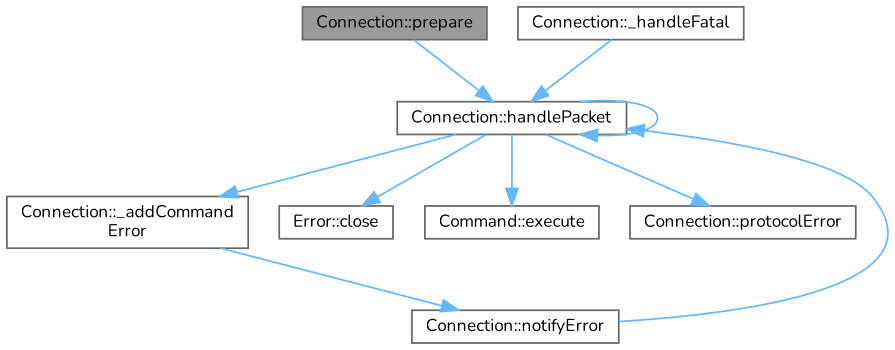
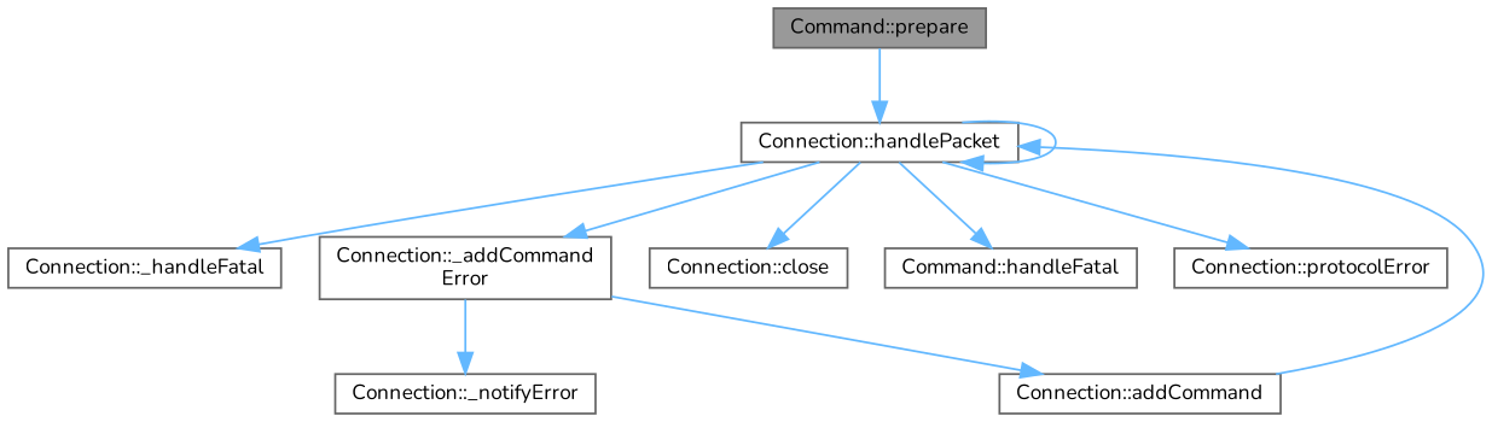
  digraph {
    fontname=Nunito
    rankdir=TB
    node [color=grey40 fillcolor=white fontname=Nunito fontsize=10 shape=box style=filled]
    edge [color=steelblue1 fontname=Nunito fontsize=10 labelfontname=Helvetica labelfontsize=10 style=solid]
-   n1 [color=gray40 fillcolor=grey60 fontcolor=black height=0.2 label="Connection::prepare" width=0.4]
+   n1 [color=gray40 fillcolor=grey60 fontcolor=black height=0.2 label="Command::prepare" width=0.4]
    n2 [height=0.2 label="Connection::handlePacket" width=0.4]
-   n3 [height=0.2 label="Connection::notifyError" width=0.4]
+   n3 [height=0.2 label="Connection::addCommand" width=0.4]
    n4 [height=0.2 label="Connection::_handleFatal" width=0.4]
    n5 [height=0.2 label="Connection::_addCommand\lError" width=0.4]
-   n6 [height=0.2 label="Error::close" width=0.4]
-   n7 [height=0.2 label="Command::execute" width=0.4]
+   n6 [height=0.2 label="Connection::close" width=0.4]
+   n7 [height=0.2 label="Command::handleFatal" width=0.4]
    n8 [height=0.2 label="Connection::protocolError" width=0.4]
+   n9 [height=0.2 label="Connection::_notifyError" width=0.4]
    n1 -> n2
    n2 -> n2
-   n4 -> n2
+   n2 -> n4
    n2 -> n5
    n2 -> n6
    n2 -> n7
    n2 -> n8
    n3 -> n2
    n5 -> n3
+   n5 -> n9
  }
